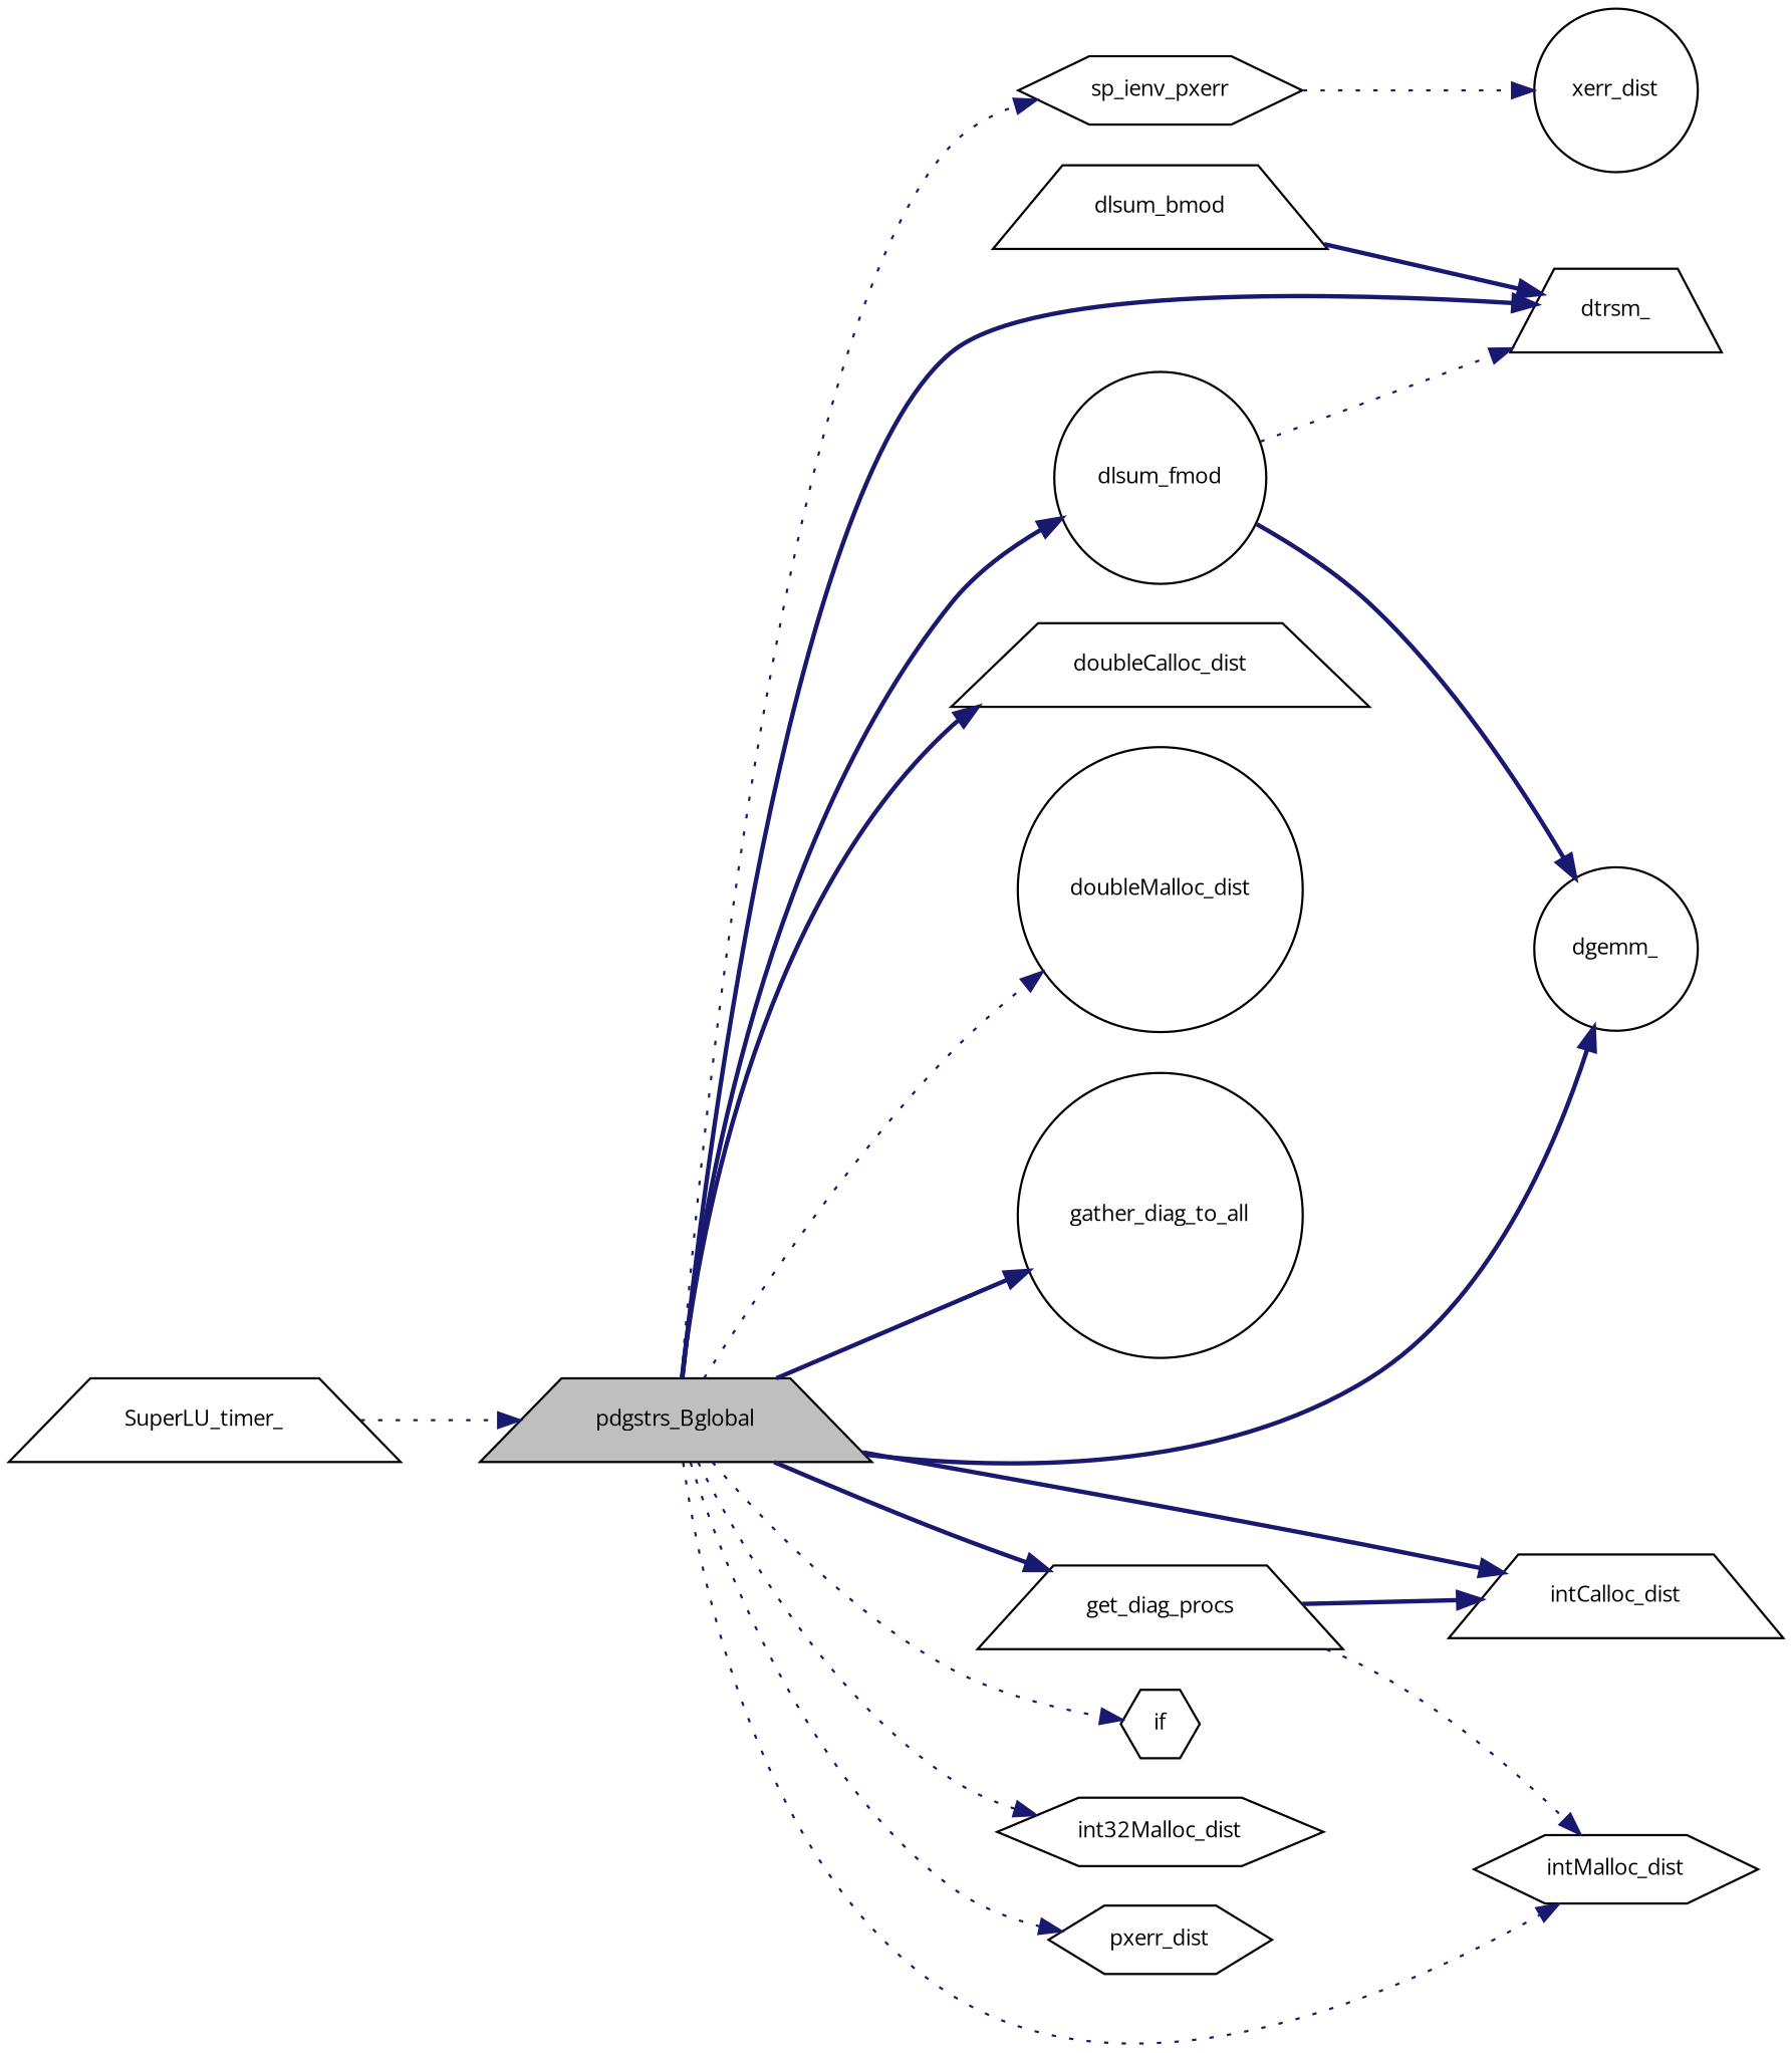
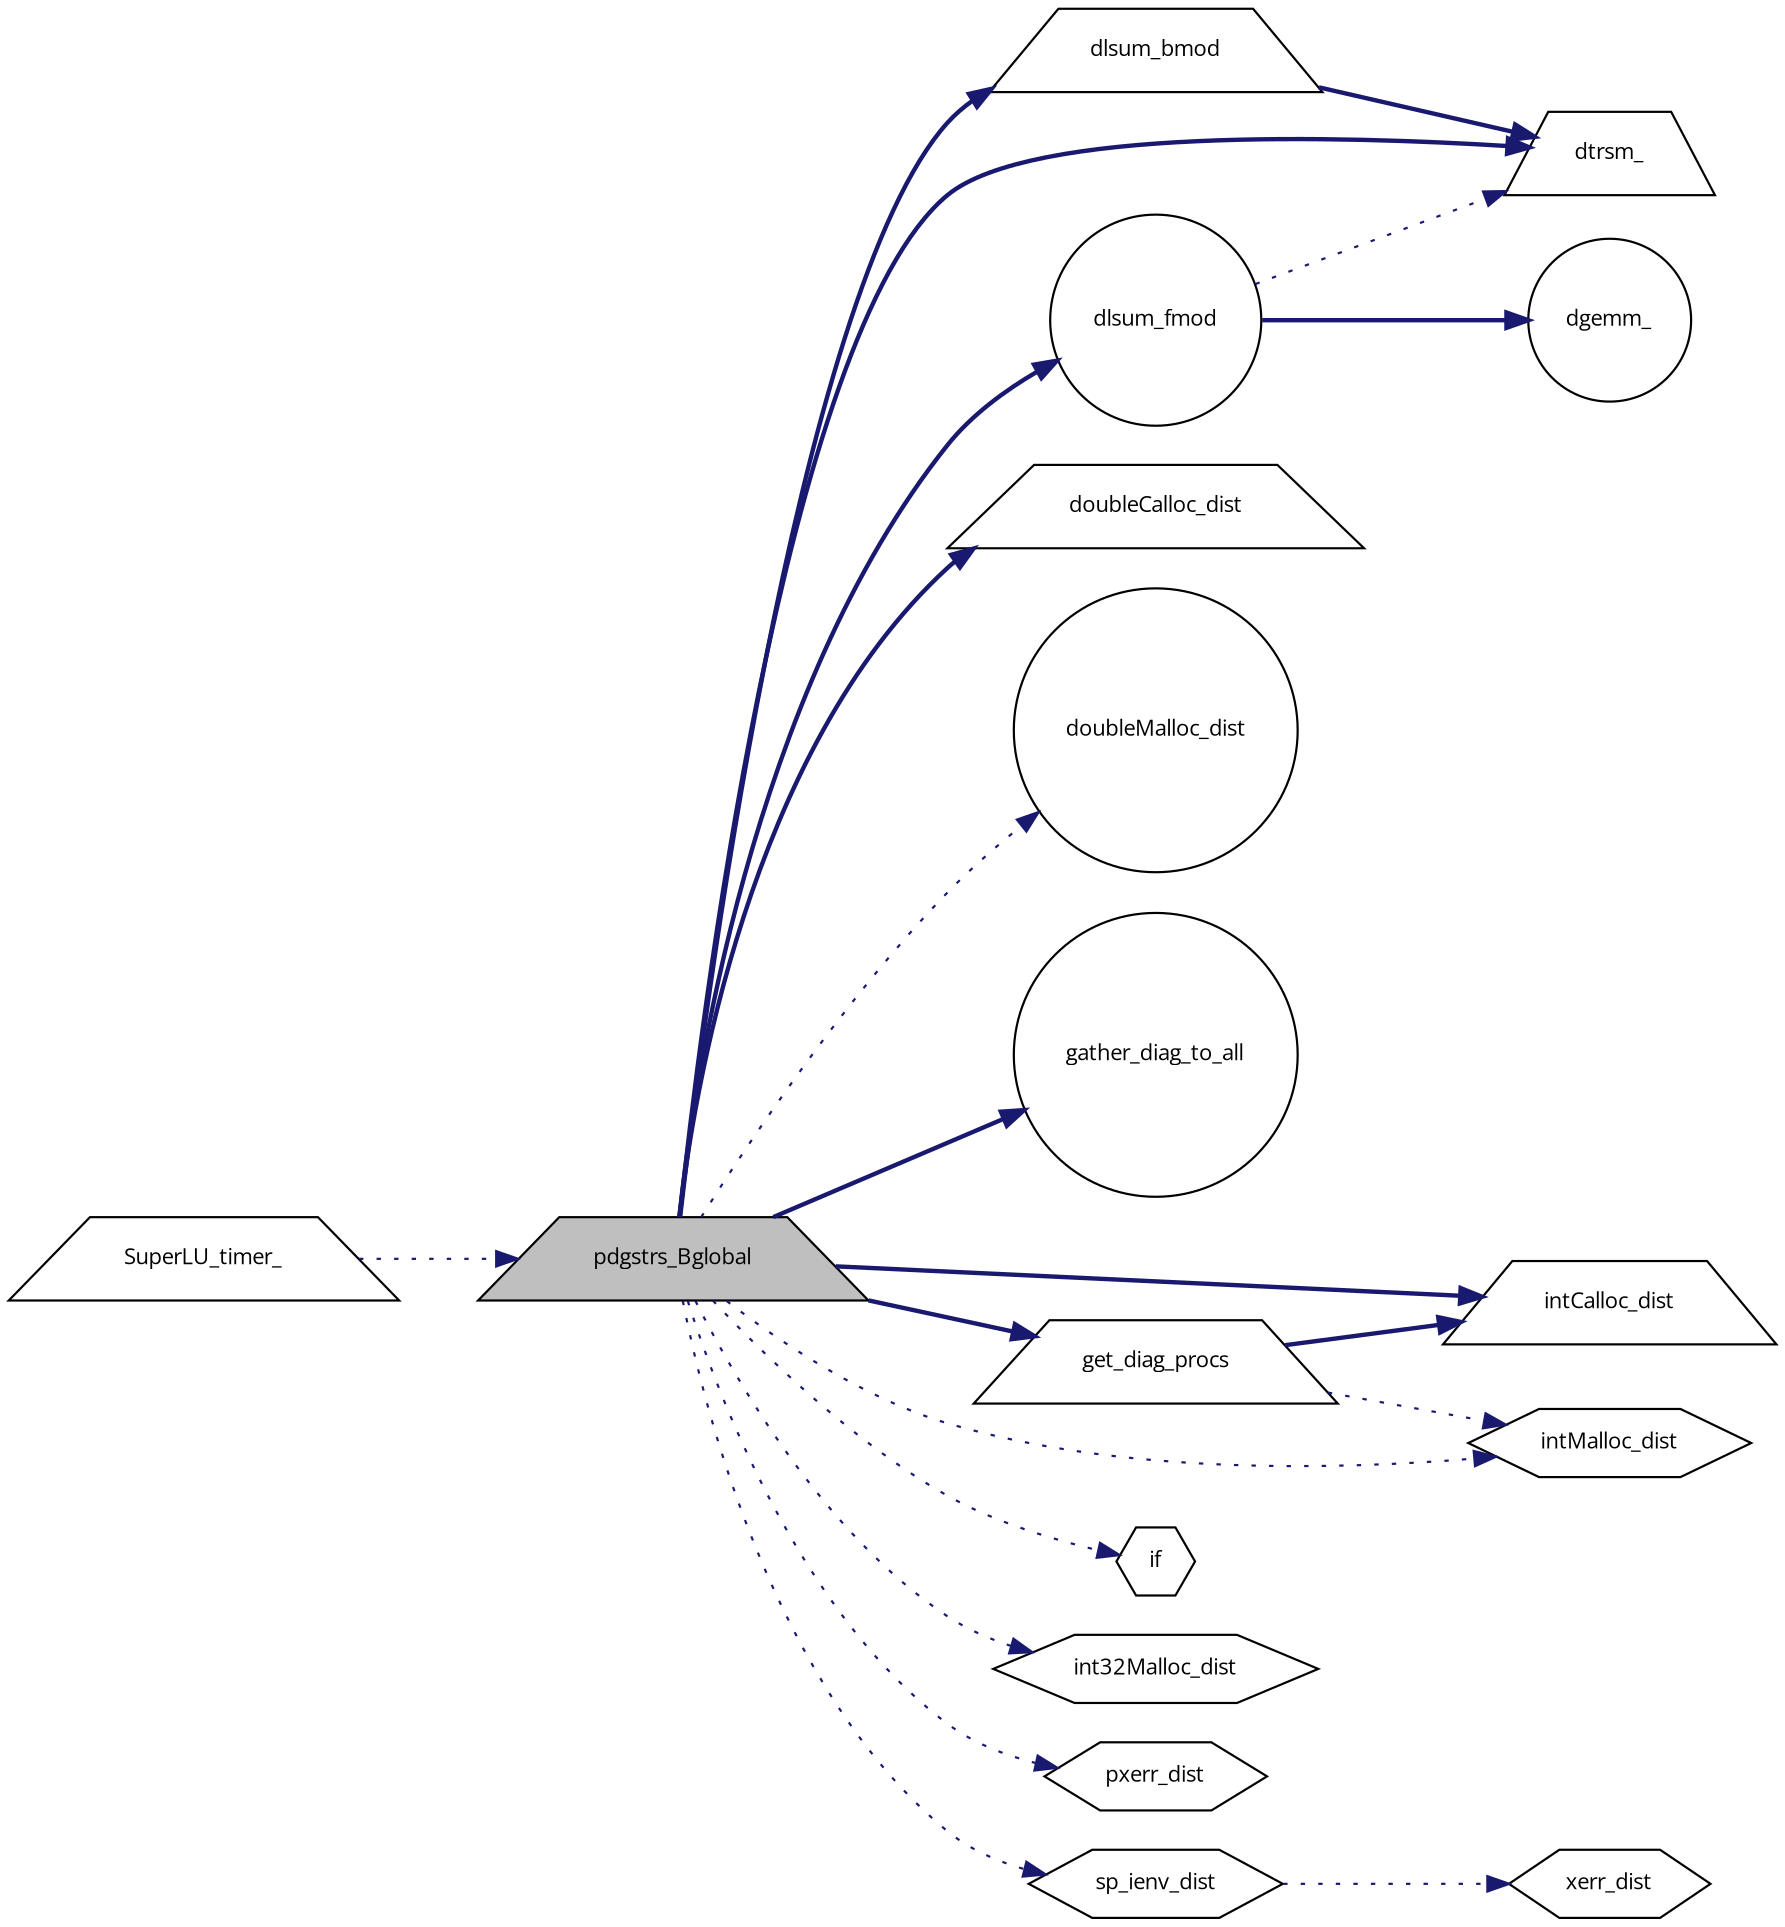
  digraph {
    fontname="Open Sans"
    rankdir=LR
    node [color=black fillcolor=white fontname="Open Sans" fontsize=10 shape=trapezium style=filled]
    edge [color=midnightblue fontname="Open Sans" fontsize=10 labelfontname=Helvetica labelfontsize=10 style=bold]
    n1 [fillcolor=grey75 fontcolor=black height=0.2 label=pdgstrs_Bglobal width=0.4]
    n2 [height=0.2 label=dlsum_bmod width=0.4]
    n3 [height=0.2 label=dtrsm_ width=0.4]
    n4 [height=0.2 label=dlsum_fmod shape=circle width=0.4]
    n5 [height=0.2 label=doubleCalloc_dist width=0.4]
    n6 [height=0.2 label=doubleMalloc_dist shape=circle width=0.4]
    n7 [height=0.2 label=gather_diag_to_all shape=circle width=0.4]
    n8 [height=0.2 label=get_diag_procs width=0.4]
    n9 [height=0.2 label=intCalloc_dist width=0.4]
    n10 [height=0.2 label=intMalloc_dist shape=hexagon width=0.4]
    n11 [height=0.2 label=if shape=hexagon width=0.4]
    n12 [height=0.2 label=int32Malloc_dist shape=hexagon width=0.4]
    n13 [height=0.2 label=pxerr_dist shape=hexagon width=0.4]
-   n14 [height=0.2 label=sp_ienv_pxerr shape=hexagon width=0.4]
+   n14 [height=0.2 label=sp_ienv_dist shape=hexagon width=0.4]
    n15 [height=0.2 label=dgemm_ shape=circle width=0.4]
-   n16 [height=0.2 label=xerr_dist shape=circle width=0.4]
+   n16 [height=0.2 label=xerr_dist shape=hexagon width=0.4]
    n17 [height=0.2 label=SuperLU_timer_ width=0.4]
-   n1 -> n15
+   n1 -> n2
    n1 -> n3
    n1 -> n4
    n1 -> n5
    n1 -> n6 [style=dotted]
    n1 -> n7
    n1 -> n8
    n1 -> n9
    n1 -> n10 [style=dotted]
    n1 -> n11 [style=dotted]
    n1 -> n12 [style=dotted]
    n1 -> n13 [style=dotted]
    n1 -> n14 [style=dotted]
    n2 -> n3
    n4 -> n3 [style=dotted]
    n4 -> n15
    n8 -> n9
    n8 -> n10 [style=dotted]
    n14 -> n16 [style=dotted]
    n17 -> n1 [style=dotted]
  }
